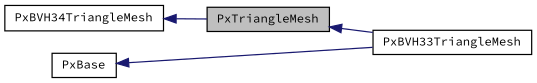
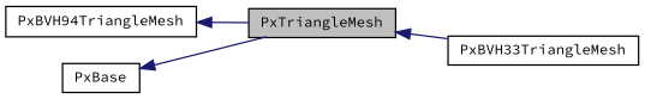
  digraph {
    fontname="Source Code Pro"
    rankdir=LR
    node [color=black fillcolor=white fontname="Source Code Pro" fontsize=10 shape=record style=filled]
    edge [color=midnightblue dir=back fontname="Source Code Pro" fontsize=10 labelfontname=Helvetica labelfontsize=10 style=solid]
    n1 [fillcolor=grey75 fontcolor=black height=0.2 label=PxTriangleMesh width=0.4]
    n2 [height=0.2 label=PxBVH33TriangleMesh width=0.4]
-   n3 [height=0.2 label=PxBVH34TriangleMesh width=0.4]
+   n3 [height=0.2 label=PxBVH94TriangleMesh width=0.4]
    n4 [height=0.2 label=PxBase width=0.4]
    n1 -> n2
    n3 -> n1
-   n4 -> n2
+   n4 -> n1
  }
